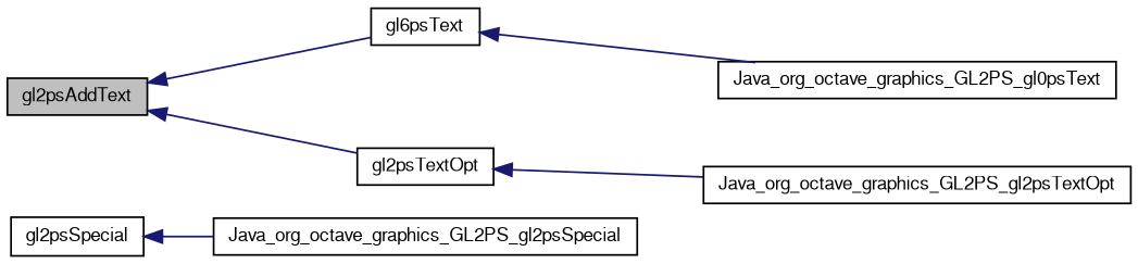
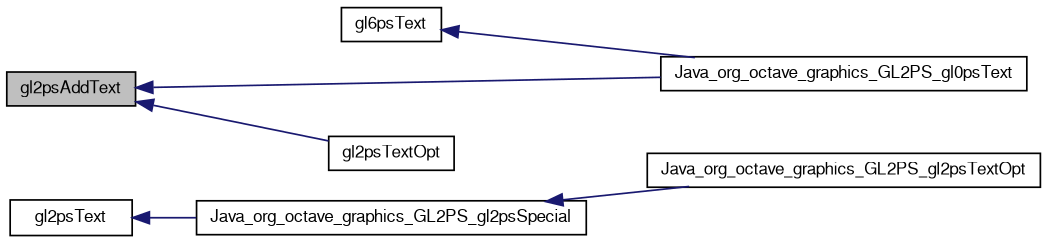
  digraph {
    rankdir=LR
    node [color=black fillcolor=white fontname=FreeSans fontsize=10 shape=record style=filled]
    edge [color=midnightblue dir=back fontname=FreeSans fontsize=10 labelfontname=FreeSans labelfontsize=10 style=solid]
    n1 [fillcolor=grey75 fontcolor=black height=0.2 label=gl2psAddText width=0.4]
    n2 [height=0.2 label=gl6psText width=0.4]
    n3 [height=0.2 label=gl2psTextOpt width=0.4]
-   n4 [height=0.2 label=gl2psSpecial width=0.4]
+   n4 [height=0.2 label=gl2psText width=0.4]
    n5 [height=0.2 label=Java_org_octave_graphics_GL2PS_gl2psSpecial width=0.4]
    n6 [height=0.2 label=Java_org_octave_graphics_GL2PS_gl0psText width=0.4]
    n7 [height=0.2 label=Java_org_octave_graphics_GL2PS_gl2psTextOpt width=0.4]
-   n1 -> n2
+   n1 -> n6
    n1 -> n3
    n2 -> n6
-   n3 -> n7
+   n5 -> n7
    n4 -> n5
  }
